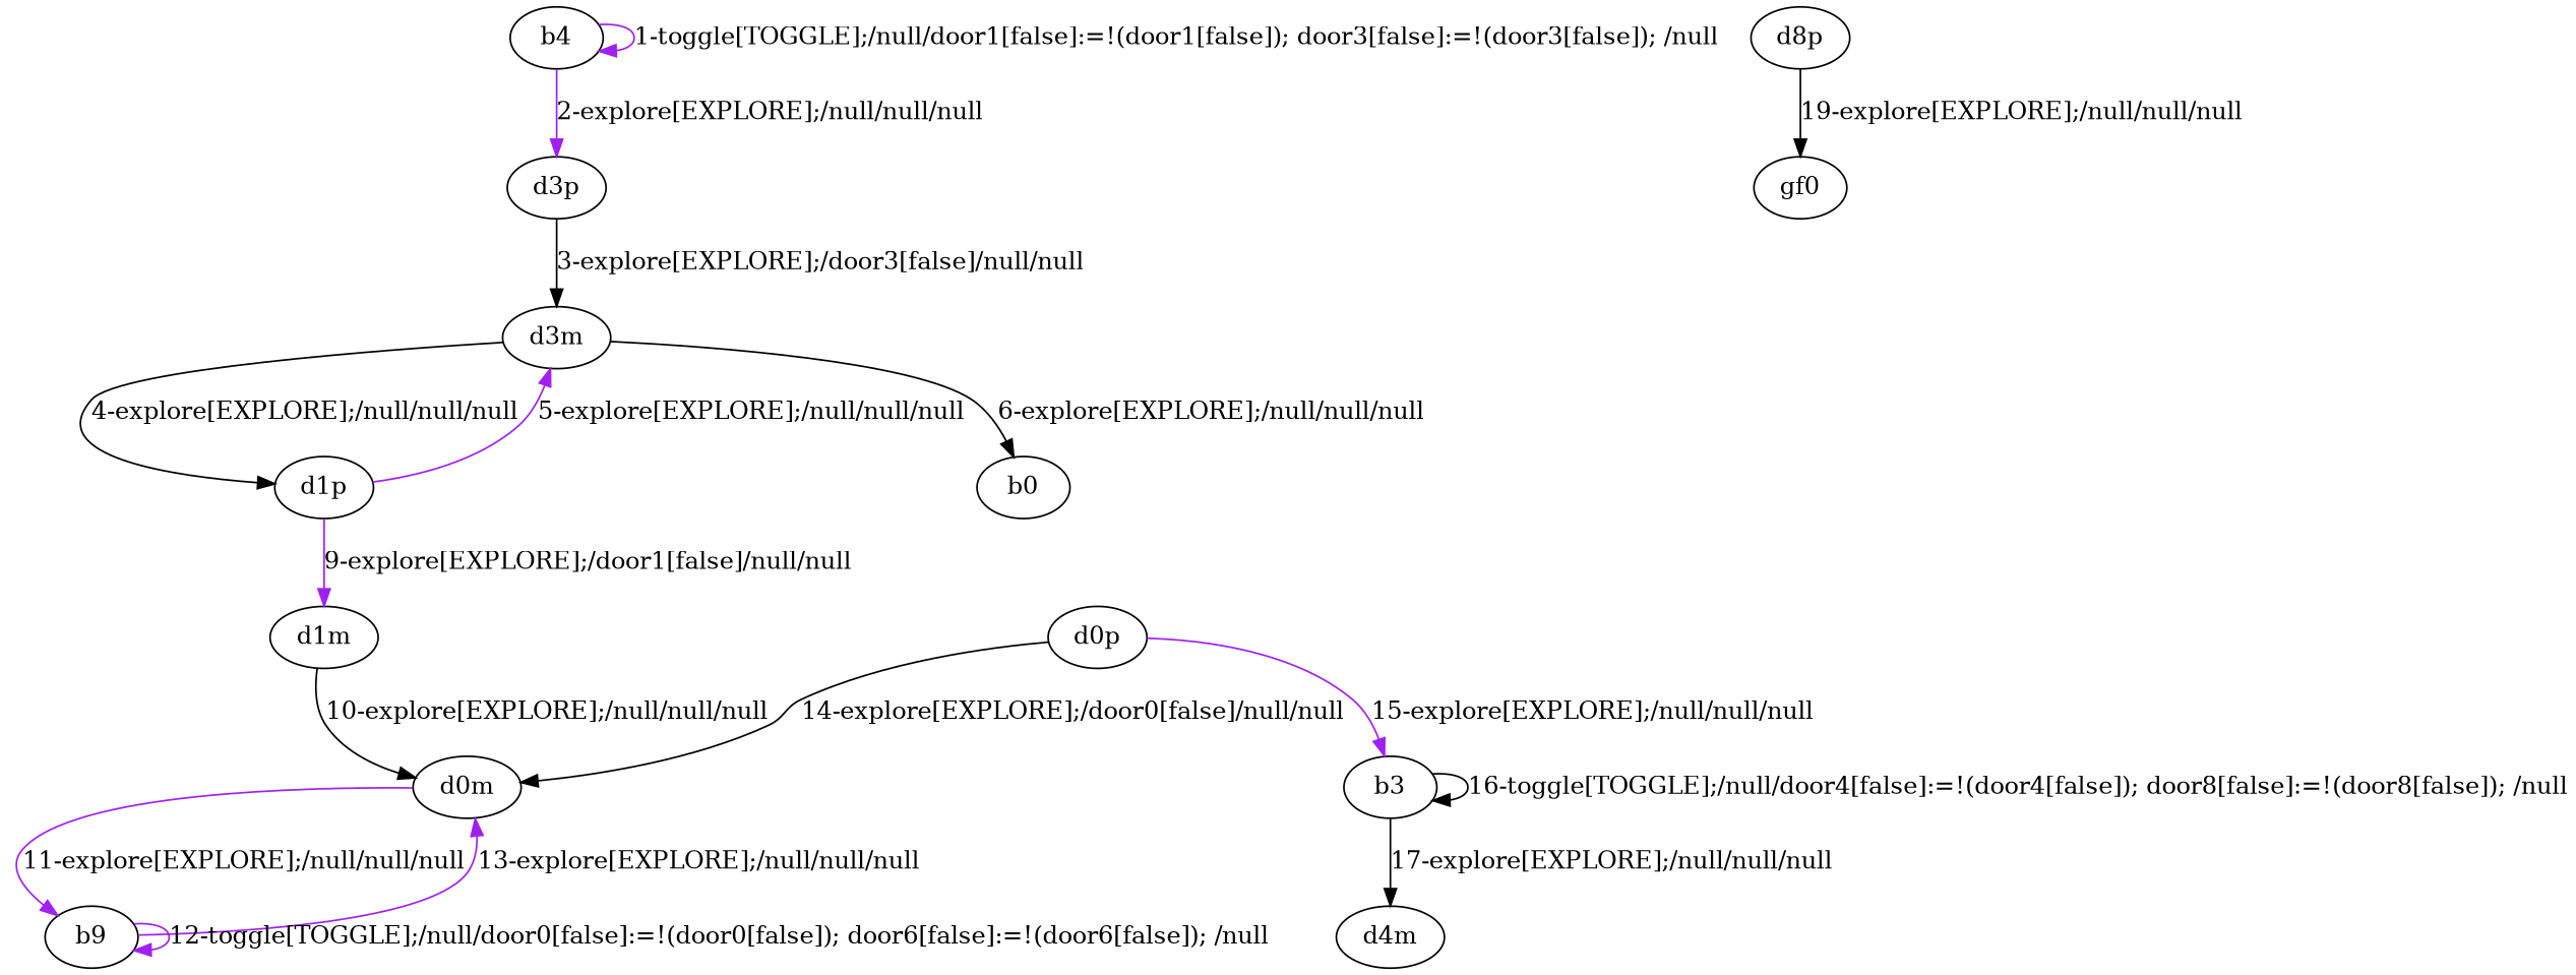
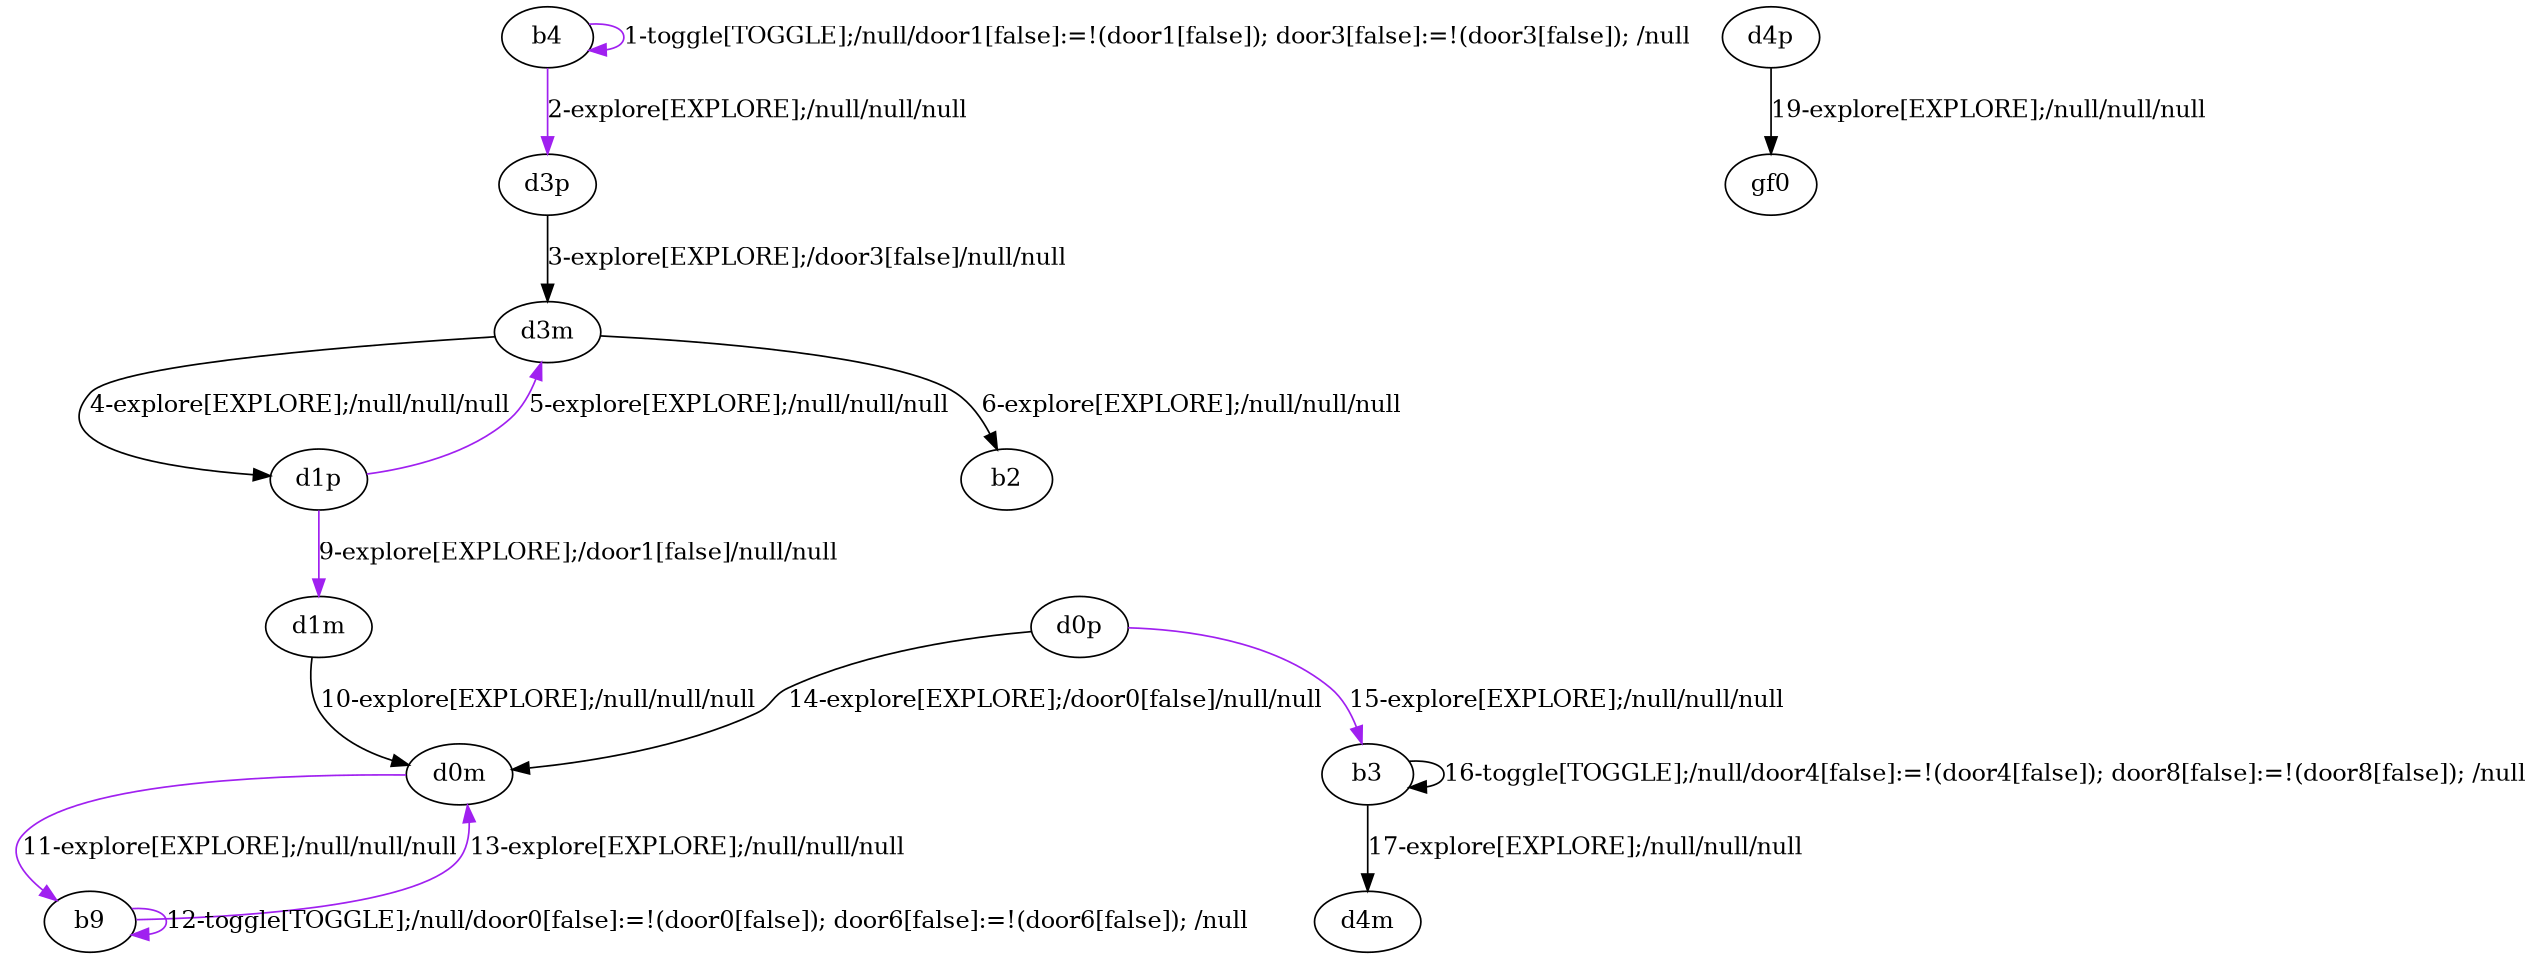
  digraph {
    edge [color=purple]
    n1 [label=b4]
    d3p
    d3m
    d1p
-   b2 [label=b0]
+   b2
    d1m
    d0m
    b9
    d0p
    b3
    d4m
-   d4p [label=d8p]
+   d4p
    gf0
    n1 -> n1 [label="1-toggle[TOGGLE];/null/door1[false]:=!(door1[false]); door3[false]:=!(door3[false]); /null"]
    n1 -> d3p [label="2-explore[EXPLORE];/null/null/null"]
    d3p -> d3m [color=black label="3-explore[EXPLORE];/door3[false]/null/null"]
    d3m -> d1p [color=black label="4-explore[EXPLORE];/null/null/null"]
    d3m -> b2 [color=black label="6-explore[EXPLORE];/null/null/null"]
    d1p -> d3m [label="5-explore[EXPLORE];/null/null/null"]
    d1p -> d1m [label="9-explore[EXPLORE];/door1[false]/null/null"]
    d1m -> d0m [color=black label="10-explore[EXPLORE];/null/null/null"]
    d0m -> b9 [label="11-explore[EXPLORE];/null/null/null"]
    b9 -> d0m [label="13-explore[EXPLORE];/null/null/null"]
    b9 -> b9 [label="12-toggle[TOGGLE];/null/door0[false]:=!(door0[false]); door6[false]:=!(door6[false]); /null"]
    d0p -> d0m [color=black label="14-explore[EXPLORE];/door0[false]/null/null"]
    d0p -> b3 [label="15-explore[EXPLORE];/null/null/null"]
    b3 -> b3 [color=black label="16-toggle[TOGGLE];/null/door4[false]:=!(door4[false]); door8[false]:=!(door8[false]); /null"]
    b3 -> d4m [color=black label="17-explore[EXPLORE];/null/null/null"]
    d4p -> gf0 [color=black label="19-explore[EXPLORE];/null/null/null"]
  }
